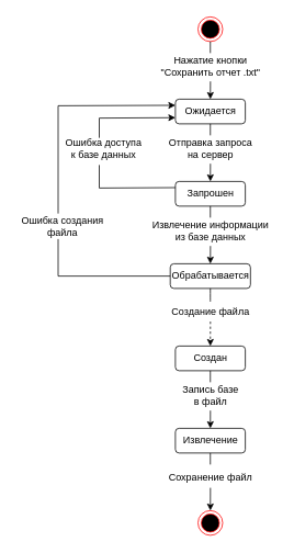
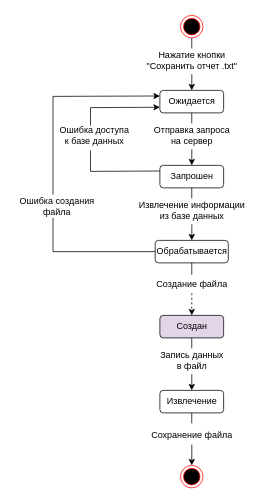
  <mxCell id="0" />
  <mxCell id="1" parent="0" />
  <mxCell id="2" value="" style="ellipse;html=1;shape=endState;fillColor=#000000;strokeColor=#ff0000;" vertex="1" parent="1"><mxGeometry x="240" y="20" width="30" height="30" as="geometry" /></mxCell>
  <mxCell id="3" value="" style="rounded=1;whiteSpace=wrap;html=1;" vertex="1" parent="1"><mxGeometry x="212.5" y="120" width="85" height="30" as="geometry" /></mxCell>
  <mxCell id="4" value="" style="rounded=1;whiteSpace=wrap;html=1;" vertex="1" parent="1"><mxGeometry x="212.5" y="220" width="85" height="30" as="geometry" /></mxCell>
  <mxCell id="5" value="" style="rounded=1;whiteSpace=wrap;html=1;" vertex="1" parent="1"><mxGeometry x="206.25" y="320" width="97.5" height="30" as="geometry" /></mxCell>
- <mxCell id="6" value="Создан" style="rounded=1;whiteSpace=wrap;html=1;" vertex="1" parent="1"><mxGeometry x="212.5" y="420" width="85" height="30" as="geometry" /></mxCell>
+ <mxCell id="6" value="Создан" style="rounded=1;whiteSpace=wrap;html=1;fillColor=#e1d5e7;" vertex="1" parent="1"><mxGeometry x="212.5" y="420" width="85" height="30" as="geometry" /></mxCell>
  <mxCell id="7" value="Извлечение" style="rounded=1;whiteSpace=wrap;html=1;" vertex="1" parent="1"><mxGeometry x="212.5" y="520" width="85" height="30" as="geometry" /></mxCell>
  <mxCell id="8" value="" style="ellipse;html=1;shape=endState;fillColor=#000000;strokeColor=#ff0000;" vertex="1" parent="1"><mxGeometry x="240" y="620" width="30" height="30" as="geometry" /></mxCell>
  <mxCell id="9" value="" style="endArrow=none;html=1;entryX=0.5;entryY=1;entryDx=0;entryDy=0;" edge="1" parent="1" target="2"><mxGeometry width="50" height="50" relative="1" as="geometry"><mxPoint x="255" y="64" as="sourcePoint" /><mxPoint x="200" y="60" as="targetPoint" /></mxGeometry></mxCell>
  <mxCell id="10" value="Нажатие кнопки&lt;br&gt;&quot;Сохранить отчет .txt&quot;" style="text;html=1;align=center;verticalAlign=middle;resizable=0;points=[];autosize=1;" vertex="1" parent="1"><mxGeometry x="185" y="65" width="140" height="30" as="geometry" /></mxCell>
  <mxCell id="11" value="" style="endArrow=classic;html=1;exitX=0.501;exitY=1.114;exitDx=0;exitDy=0;exitPerimeter=0;entryX=0.5;entryY=0;entryDx=0;entryDy=0;" edge="1" parent="1" source="10" target="3"><mxGeometry width="50" height="50" relative="1" as="geometry"><mxPoint x="80" y="170" as="sourcePoint" /><mxPoint x="130" y="120" as="targetPoint" /></mxGeometry></mxCell>
  <mxCell id="12" value="" style="endArrow=none;html=1;entryX=0.5;entryY=1;entryDx=0;entryDy=0;" edge="1" parent="1"><mxGeometry width="50" height="50" relative="1" as="geometry"><mxPoint x="255" y="164" as="sourcePoint" /><mxPoint x="255" y="150" as="targetPoint" /></mxGeometry></mxCell>
  <mxCell id="13" value="Отправка запроса&lt;br&gt;на сервер" style="text;html=1;align=center;verticalAlign=middle;resizable=0;points=[];autosize=1;" vertex="1" parent="1"><mxGeometry x="195" y="165" width="120" height="30" as="geometry" /></mxCell>
  <mxCell id="14" value="" style="endArrow=classic;html=1;exitX=0.501;exitY=1.114;exitDx=0;exitDy=0;exitPerimeter=0;entryX=0.5;entryY=0;entryDx=0;entryDy=0;" edge="1" source="13" parent="1"><mxGeometry width="50" height="50" relative="1" as="geometry"><mxPoint x="80" y="270" as="sourcePoint" /><mxPoint x="255" y="220" as="targetPoint" /></mxGeometry></mxCell>
  <mxCell id="15" value="" style="endArrow=none;html=1;entryX=0.5;entryY=1;entryDx=0;entryDy=0;" edge="1" parent="1"><mxGeometry width="50" height="50" relative="1" as="geometry"><mxPoint x="255" y="264" as="sourcePoint" /><mxPoint x="255" y="250" as="targetPoint" /></mxGeometry></mxCell>
  <mxCell id="16" value="Извлечение информации&lt;br&gt;из базе данных" style="text;html=1;align=center;verticalAlign=middle;resizable=0;points=[];autosize=1;" vertex="1" parent="1"><mxGeometry x="175" y="265" width="160" height="30" as="geometry" /></mxCell>
  <mxCell id="17" value="" style="endArrow=classic;html=1;exitX=0.501;exitY=1.114;exitDx=0;exitDy=0;exitPerimeter=0;entryX=0.5;entryY=0;entryDx=0;entryDy=0;" edge="1" parent="1" source="16"><mxGeometry width="50" height="50" relative="1" as="geometry"><mxPoint x="80" y="370" as="sourcePoint" /><mxPoint x="255" y="320" as="targetPoint" /></mxGeometry></mxCell>
  <mxCell id="18" value="" style="endArrow=none;html=1;" edge="1" parent="1"><mxGeometry width="50" height="50" relative="1" as="geometry"><mxPoint x="255" y="366" as="sourcePoint" /><mxPoint x="255" y="350" as="targetPoint" /><Array as="points"><mxPoint x="255" y="362" /></Array></mxGeometry></mxCell>
  <mxCell id="19" value="Создание файла" style="text;html=1;align=center;verticalAlign=middle;resizable=0;points=[];autosize=1;" vertex="1" parent="1"><mxGeometry x="200" y="368" width="110" height="20" as="geometry" /></mxCell>
  <mxCell id="20" value="" style="endArrow=classic;html=1;exitX=0.501;exitY=1.114;exitDx=0;exitDy=0;exitPerimeter=0;entryX=0.5;entryY=0;entryDx=0;entryDy=0;dashed=1;" edge="1" parent="1" source="19" target="6"><mxGeometry width="50" height="50" relative="1" as="geometry"><mxPoint x="80" y="468" as="sourcePoint" /><mxPoint x="255" y="418" as="targetPoint" /></mxGeometry></mxCell>
  <mxCell id="21" value="" style="endArrow=none;html=1;entryX=0.5;entryY=1;entryDx=0;entryDy=0;" edge="1" parent="1"><mxGeometry width="50" height="50" relative="1" as="geometry"><mxPoint x="255" y="464" as="sourcePoint" /><mxPoint x="255" y="450" as="targetPoint" /></mxGeometry></mxCell>
- <mxCell id="22" value="Запись базе&lt;br&gt;в файл" style="text;html=1;align=center;verticalAlign=middle;resizable=0;points=[];autosize=1;" vertex="1" parent="1"><mxGeometry x="205" y="465" width="100" height="30" as="geometry" /></mxCell>
+ <mxCell id="22" value="Запись данных&lt;br&gt;в файл" style="text;html=1;align=center;verticalAlign=middle;resizable=0;points=[];autosize=1;" vertex="1" parent="1"><mxGeometry x="205" y="465" width="100" height="30" as="geometry" /></mxCell>
  <mxCell id="23" value="" style="endArrow=classic;html=1;exitX=0.501;exitY=1.114;exitDx=0;exitDy=0;exitPerimeter=0;entryX=0.5;entryY=0;entryDx=0;entryDy=0;" edge="1" source="22" parent="1"><mxGeometry width="50" height="50" relative="1" as="geometry"><mxPoint x="80" y="570" as="sourcePoint" /><mxPoint x="255" y="520" as="targetPoint" /></mxGeometry></mxCell>
  <mxCell id="24" value="" style="endArrow=none;html=1;entryX=0.5;entryY=1;entryDx=0;entryDy=0;" edge="1" parent="1"><mxGeometry width="50" height="50" relative="1" as="geometry"><mxPoint x="255" y="564" as="sourcePoint" /><mxPoint x="255" y="550" as="targetPoint" /></mxGeometry></mxCell>
- <mxCell id="25" value="Сохранение файл" style="text;html=1;align=center;verticalAlign=middle;resizable=0;points=[];autosize=1;" vertex="1" parent="1"><mxGeometry x="195" y="570" width="120" height="20" as="geometry" /></mxCell>
+ <mxCell id="25" value="Сохранение файла" style="text;html=1;align=center;verticalAlign=middle;resizable=0;points=[];autosize=1;" vertex="1" parent="1"><mxGeometry x="195" y="570" width="120" height="20" as="geometry" /></mxCell>
  <mxCell id="26" value="" style="endArrow=classic;html=1;exitX=0.501;exitY=1.114;exitDx=0;exitDy=0;exitPerimeter=0;entryX=0.5;entryY=0;entryDx=0;entryDy=0;" edge="1" parent="1" source="25"><mxGeometry width="50" height="50" relative="1" as="geometry"><mxPoint x="80" y="670" as="sourcePoint" /><mxPoint x="255" y="620" as="targetPoint" /></mxGeometry></mxCell>
  <mxCell id="27" value="" style="endArrow=none;html=1;entryX=0;entryY=0.25;entryDx=0;entryDy=0;" edge="1" parent="1" target="4"><mxGeometry width="50" height="50" relative="1" as="geometry"><mxPoint x="120" y="228" as="sourcePoint" /><mxPoint x="90" y="230" as="targetPoint" /></mxGeometry></mxCell>
  <mxCell id="28" value="" style="endArrow=none;html=1;entryX=0;entryY=0.5;entryDx=0;entryDy=0;" edge="1" parent="1" target="5"><mxGeometry width="50" height="50" relative="1" as="geometry"><mxPoint x="70" y="335" as="sourcePoint" /><mxPoint x="222.5" y="245" as="targetPoint" /></mxGeometry></mxCell>
  <mxCell id="29" value="" style="endArrow=classic;html=1;entryX=0;entryY=0.25;entryDx=0;entryDy=0;" edge="1" parent="1" target="3"><mxGeometry width="50" height="50" relative="1" as="geometry"><mxPoint x="70" y="128" as="sourcePoint" /><mxPoint x="100" y="280" as="targetPoint" /></mxGeometry></mxCell>
  <mxCell id="30" value="" style="endArrow=none;html=1;" edge="1" parent="1"><mxGeometry width="50" height="50" relative="1" as="geometry"><mxPoint x="70" y="259" as="sourcePoint" /><mxPoint x="70" y="128" as="targetPoint" /></mxGeometry></mxCell>
  <mxCell id="31" value="" style="endArrow=none;html=1;" edge="1" parent="1"><mxGeometry width="50" height="50" relative="1" as="geometry"><mxPoint x="70" y="335" as="sourcePoint" /><mxPoint x="70" y="290" as="targetPoint" /></mxGeometry></mxCell>
  <mxCell id="32" value="" style="endArrow=none;html=1;" edge="1" parent="1"><mxGeometry width="50" height="50" relative="1" as="geometry"><mxPoint x="120" y="167" as="sourcePoint" /><mxPoint x="120" y="143" as="targetPoint" /></mxGeometry></mxCell>
  <mxCell id="33" value="" style="endArrow=none;html=1;" edge="1" parent="1"><mxGeometry width="50" height="50" relative="1" as="geometry"><mxPoint x="120" y="228" as="sourcePoint" /><mxPoint x="120" y="200" as="targetPoint" /></mxGeometry></mxCell>
  <mxCell id="34" value="" style="endArrow=classic;html=1;entryX=0;entryY=0.75;entryDx=0;entryDy=0;" edge="1" parent="1" target="3"><mxGeometry width="50" height="50" relative="1" as="geometry"><mxPoint x="120" y="143" as="sourcePoint" /><mxPoint x="130" y="110" as="targetPoint" /></mxGeometry></mxCell>
  <mxCell id="35" value="Ошибка доступа&lt;br&gt;к базе данных" style="text;html=1;align=center;verticalAlign=middle;resizable=0;points=[];autosize=1;" vertex="1" parent="1"><mxGeometry x="70" y="165" width="110" height="30" as="geometry" /></mxCell>
  <mxCell id="36" value="Ожидается" style="text;html=1;align=center;verticalAlign=middle;resizable=0;points=[];autosize=1;" vertex="1" parent="1"><mxGeometry x="215" y="125" width="80" height="20" as="geometry" /></mxCell>
  <mxCell id="37" value="Запрошен" style="text;html=1;align=center;verticalAlign=middle;resizable=0;points=[];autosize=1;" vertex="1" parent="1"><mxGeometry x="220" y="225" width="70" height="20" as="geometry" /></mxCell>
  <mxCell id="38" value="Обрабатывается" style="text;html=1;align=center;verticalAlign=middle;resizable=0;points=[];autosize=1;" vertex="1" parent="1"><mxGeometry x="200" y="325" width="110" height="20" as="geometry" /></mxCell>
  <mxCell id="39" value="Ошибка создания&lt;br&gt;файла" style="text;html=1;align=center;verticalAlign=middle;resizable=0;points=[];autosize=1;" vertex="1" parent="1"><mxGeometry x="20" y="260" width="110" height="30" as="geometry" /></mxCell>
